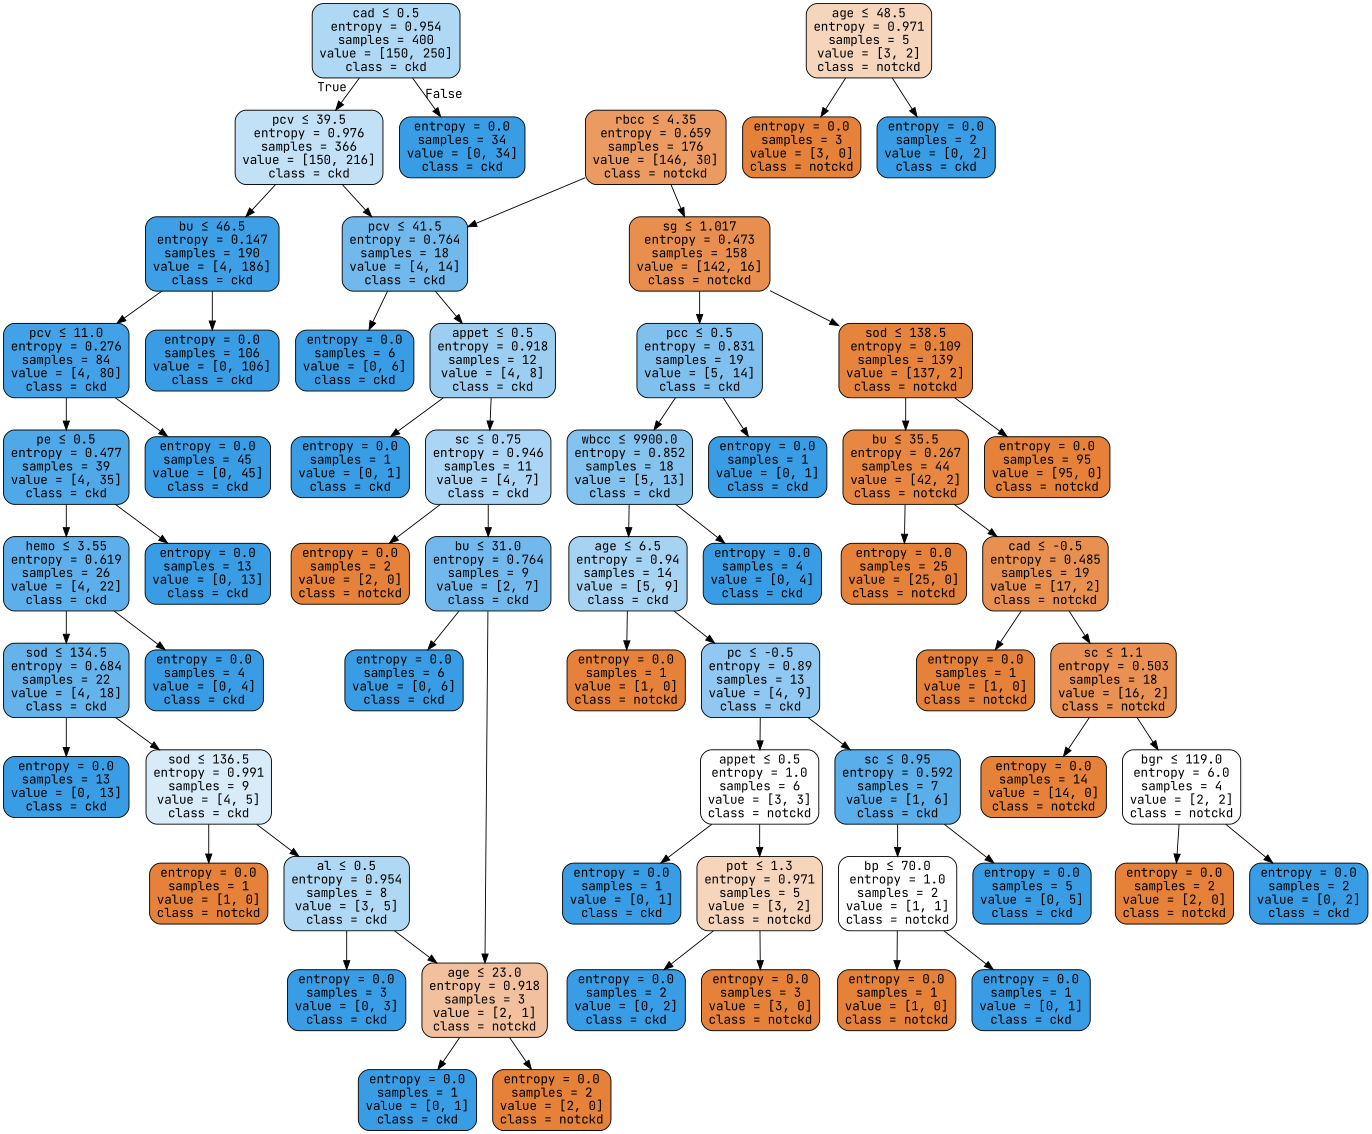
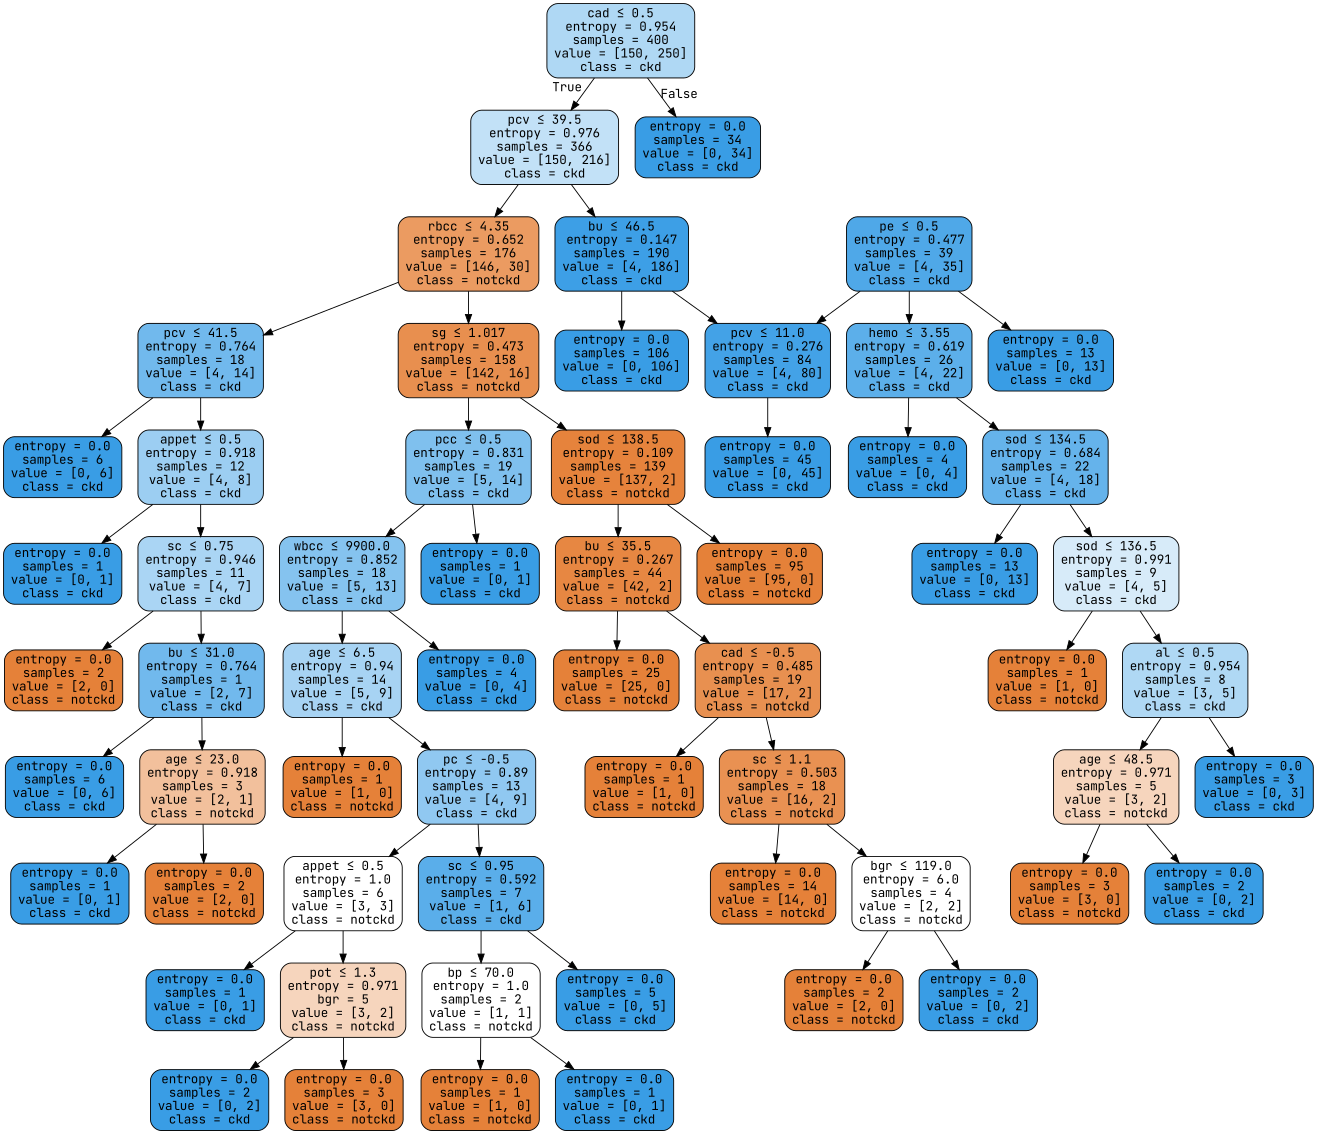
  digraph {
    fontname="JetBrains Mono"
    node [color=black fillcolor="#399de5ff" fontname="JetBrains Mono" shape=box style="filled, rounded"]
    edge [fontname="JetBrains Mono"]
    n1 [fillcolor="#399de566" label=<cad &le; 0.5<br/>entropy = 0.954<br/>samples = 400<br/>value = [150, 250]<br/>class = ckd>]
    n2 [fillcolor="#399de54e" label=<pcv &le; 39.5<br/>entropy = 0.976<br/>samples = 366<br/>value = [150, 216]<br/>class = ckd>]
    n3 [label=<entropy = 0.0<br/>samples = 34<br/>value = [0, 34]<br/>class = ckd>]
    n4 [fillcolor="#399de5fa" label=<bu &le; 46.5<br/>entropy = 0.147<br/>samples = 190<br/>value = [4, 186]<br/>class = ckd>]
-   n5 [fillcolor="#e58139cb" label=<rbcc &le; 4.35<br/>entropy = 0.659<br/>samples = 176<br/>value = [146, 30]<br/>class = notckd>]
+   n5 [fillcolor="#e58139cb" label=<rbcc &le; 4.35<br/>entropy = 0.652<br/>samples = 176<br/>value = [146, 30]<br/>class = notckd>]
    n6 [fillcolor="#399de5f2" label=<pcv &le; 11.0<br/>entropy = 0.276<br/>samples = 84<br/>value = [4, 80]<br/>class = ckd>]
    n7 [label=<entropy = 0.0<br/>samples = 106<br/>value = [0, 106]<br/>class = ckd>]
    n8 [fillcolor="#399de5b6" label=<pcv &le; 41.5<br/>entropy = 0.764<br/>samples = 18<br/>value = [4, 14]<br/>class = ckd>]
    n9 [fillcolor="#e58139e2" label=<sg &le; 1.017<br/>entropy = 0.473<br/>samples = 158<br/>value = [142, 16]<br/>class = notckd>]
    n10 [fillcolor="#399de5e2" label=<pe &le; 0.5<br/>entropy = 0.477<br/>samples = 39<br/>value = [4, 35]<br/>class = ckd>]
    n11 [label=<entropy = 0.0<br/>samples = 45<br/>value = [0, 45]<br/>class = ckd>]
    n12 [fillcolor="#399de5d1" label=<hemo &le; 3.55<br/>entropy = 0.619<br/>samples = 26<br/>value = [4, 22]<br/>class = ckd>]
    n13 [label=<entropy = 0.0<br/>samples = 13<br/>value = [0, 13]<br/>class = ckd>]
    n14 [fillcolor="#399de5c6" label=<sod &le; 134.5<br/>entropy = 0.684<br/>samples = 22<br/>value = [4, 18]<br/>class = ckd>]
    n15 [label=<entropy = 0.0<br/>samples = 4<br/>value = [0, 4]<br/>class = ckd>]
    n16 [label=<entropy = 0.0<br/>samples = 13<br/>value = [0, 13]<br/>class = ckd>]
    n17 [fillcolor="#399de533" label=<sod &le; 136.5<br/>entropy = 0.991<br/>samples = 9<br/>value = [4, 5]<br/>class = ckd>]
    n18 [fillcolor="#e58139ff" label=<entropy = 0.0<br/>samples = 1<br/>value = [1, 0]<br/>class = notckd>]
    n19 [fillcolor="#399de566" label=<al &le; 0.5<br/>entropy = 0.954<br/>samples = 8<br/>value = [3, 5]<br/>class = ckd>]
    n20 [fillcolor="#e5813955" label=<age &le; 48.5<br/>entropy = 0.971<br/>samples = 5<br/>value = [3, 2]<br/>class = notckd>]
    n21 [label=<entropy = 0.0<br/>samples = 3<br/>value = [0, 3]<br/>class = ckd>]
    n22 [fillcolor="#e58139ff" label=<entropy = 0.0<br/>samples = 3<br/>value = [3, 0]<br/>class = notckd>]
    n23 [label=<entropy = 0.0<br/>samples = 2<br/>value = [0, 2]<br/>class = ckd>]
    n24 [label=<entropy = 0.0<br/>samples = 6<br/>value = [0, 6]<br/>class = ckd>]
    n25 [fillcolor="#399de57f" label=<appet &le; 0.5<br/>entropy = 0.918<br/>samples = 12<br/>value = [4, 8]<br/>class = ckd>]
    n26 [fillcolor="#399de5a4" label=<pcc &le; 0.5<br/>entropy = 0.831<br/>samples = 19<br/>value = [5, 14]<br/>class = ckd>]
    n27 [fillcolor="#e58139fb" label=<sod &le; 138.5<br/>entropy = 0.109<br/>samples = 139<br/>value = [137, 2]<br/>class = notckd>]
    n28 [label=<entropy = 0.0<br/>samples = 1<br/>value = [0, 1]<br/>class = ckd>]
    n29 [fillcolor="#399de56d" label=<sc &le; 0.75<br/>entropy = 0.946<br/>samples = 11<br/>value = [4, 7]<br/>class = ckd>]
    n30 [fillcolor="#e58139ff" label=<entropy = 0.0<br/>samples = 2<br/>value = [2, 0]<br/>class = notckd>]
-   n31 [fillcolor="#399de5b6" label=<bu &le; 31.0<br/>entropy = 0.764<br/>samples = 9<br/>value = [2, 7]<br/>class = ckd>]
+   n31 [fillcolor="#399de5b6" label=<bu &le; 31.0<br/>entropy = 0.764<br/>samples = 1<br/>value = [2, 7]<br/>class = ckd>]
    n32 [label=<entropy = 0.0<br/>samples = 6<br/>value = [0, 6]<br/>class = ckd>]
    n33 [fillcolor="#e581397f" label=<age &le; 23.0<br/>entropy = 0.918<br/>samples = 3<br/>value = [2, 1]<br/>class = notckd>]
    n34 [label=<entropy = 0.0<br/>samples = 1<br/>value = [0, 1]<br/>class = ckd>]
    n35 [fillcolor="#e58139ff" label=<entropy = 0.0<br/>samples = 2<br/>value = [2, 0]<br/>class = notckd>]
    n36 [fillcolor="#399de59d" label=<wbcc &le; 9900.0<br/>entropy = 0.852<br/>samples = 18<br/>value = [5, 13]<br/>class = ckd>]
    n37 [label=<entropy = 0.0<br/>samples = 1<br/>value = [0, 1]<br/>class = ckd>]
    n38 [fillcolor="#e58139f3" label=<bu &le; 35.5<br/>entropy = 0.267<br/>samples = 44<br/>value = [42, 2]<br/>class = notckd>]
    n39 [fillcolor="#e58139ff" label=<entropy = 0.0<br/>samples = 95<br/>value = [95, 0]<br/>class = notckd>]
    n40 [fillcolor="#399de571" label=<age &le; 6.5<br/>entropy = 0.94<br/>samples = 14<br/>value = [5, 9]<br/>class = ckd>]
    n41 [label=<entropy = 0.0<br/>samples = 4<br/>value = [0, 4]<br/>class = ckd>]
    n42 [fillcolor="#e58139ff" label=<entropy = 0.0<br/>samples = 1<br/>value = [1, 0]<br/>class = notckd>]
    n43 [fillcolor="#399de58e" label=<pc &le; -0.5<br/>entropy = 0.89<br/>samples = 13<br/>value = [4, 9]<br/>class = ckd>]
    n44 [fillcolor="#e5813900" label=<appet &le; 0.5<br/>entropy = 1.0<br/>samples = 6<br/>value = [3, 3]<br/>class = notckd>]
    n45 [fillcolor="#399de5d4" label=<sc &le; 0.95<br/>entropy = 0.592<br/>samples = 7<br/>value = [1, 6]<br/>class = ckd>]
    n46 [label=<entropy = 0.0<br/>samples = 1<br/>value = [0, 1]<br/>class = ckd>]
-   n47 [fillcolor="#e5813955" label=<pot &le; 1.3<br/>entropy = 0.971<br/>samples = 5<br/>value = [3, 2]<br/>class = notckd>]
+   n47 [fillcolor="#e5813955" label=<pot &le; 1.3<br/>entropy = 0.971<br/>bgr = 5<br/>value = [3, 2]<br/>class = notckd>]
    n48 [fillcolor="#e5813900" label=<bp &le; 70.0<br/>entropy = 1.0<br/>samples = 2<br/>value = [1, 1]<br/>class = notckd>]
    n49 [label=<entropy = 0.0<br/>samples = 5<br/>value = [0, 5]<br/>class = ckd>]
    n50 [label=<entropy = 0.0<br/>samples = 2<br/>value = [0, 2]<br/>class = ckd>]
    n51 [fillcolor="#e58139ff" label=<entropy = 0.0<br/>samples = 3<br/>value = [3, 0]<br/>class = notckd>]
    n52 [fillcolor="#e58139ff" label=<entropy = 0.0<br/>samples = 1<br/>value = [1, 0]<br/>class = notckd>]
    n53 [label=<entropy = 0.0<br/>samples = 1<br/>value = [0, 1]<br/>class = ckd>]
    n54 [fillcolor="#e58139ff" label=<entropy = 0.0<br/>samples = 25<br/>value = [25, 0]<br/>class = notckd>]
    n55 [fillcolor="#e58139e1" label=<cad &le; -0.5<br/>entropy = 0.485<br/>samples = 19<br/>value = [17, 2]<br/>class = notckd>]
    n56 [fillcolor="#e58139ff" label=<entropy = 0.0<br/>samples = 1<br/>value = [1, 0]<br/>class = notckd>]
    n57 [fillcolor="#e58139df" label=<sc &le; 1.1<br/>entropy = 0.503<br/>samples = 18<br/>value = [16, 2]<br/>class = notckd>]
    n58 [fillcolor="#e58139ff" label=<entropy = 0.0<br/>samples = 14<br/>value = [14, 0]<br/>class = notckd>]
    n59 [fillcolor="#e5813900" label=<bgr &le; 119.0<br/>entropy = 6.0<br/>samples = 4<br/>value = [2, 2]<br/>class = notckd>]
    n60 [fillcolor="#e58139ff" label=<entropy = 0.0<br/>samples = 2<br/>value = [2, 0]<br/>class = notckd>]
    n61 [label=<entropy = 0.0<br/>samples = 2<br/>value = [0, 2]<br/>class = ckd>]
    n1 -> n2 [headlabel=True labelangle=45 labeldistance=2.5]
    n1 -> n3 [headlabel=False labelangle=-45 labeldistance=2.5]
    n2 -> n4
-   n2 -> n8
+   n2 -> n5
    n4 -> n6
    n4 -> n7
    n5 -> n8
    n5 -> n9
-   n6 -> n10
+   n10 -> n6
    n6 -> n11
    n8 -> n24
    n8 -> n25
    n9 -> n26
    n9 -> n27
    n10 -> n12
    n10 -> n13
    n12 -> n14
    n12 -> n15
    n14 -> n16
    n14 -> n17
    n17 -> n18
    n17 -> n19
-   n19 -> n33
+   n19 -> n20
    n19 -> n21
    n20 -> n22
    n20 -> n23
    n25 -> n28
    n25 -> n29
    n26 -> n36
    n26 -> n37
    n27 -> n38
    n27 -> n39
    n29 -> n30
    n29 -> n31
    n31 -> n32
    n31 -> n33
    n33 -> n34
    n33 -> n35
    n36 -> n40
    n36 -> n41
    n38 -> n54
    n38 -> n55
    n40 -> n42
    n40 -> n43
    n43 -> n44
    n43 -> n45
    n44 -> n46
    n44 -> n47
    n45 -> n48
    n45 -> n49
    n47 -> n50
    n47 -> n51
    n48 -> n52
    n48 -> n53
    n55 -> n56
    n55 -> n57
    n57 -> n58
    n57 -> n59
    n59 -> n60
    n59 -> n61
  }
